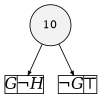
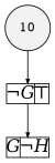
  digraph {
    node [fillcolor=white shape=record style=filled fixedsize=true fontname="Times-Italic" fontsize=20]
    edge [arrowsize=.50]
    n1 [fillcolor=gray95 height=.25 label=10 shape=circle width=.25 fixedsize="" fontname="" fontsize=""]
    n2 [height=.30 label="<L>G|<R>&not;H" width=.65]
    n3 [height=.30 label="<L>&not;G|<R>&#8868;" width=.65]
    subgraph sub_1 {
      rank=same
      n1
    }
-   n1 -> n2
+   n3 -> n2
    n1 -> n3
  }
